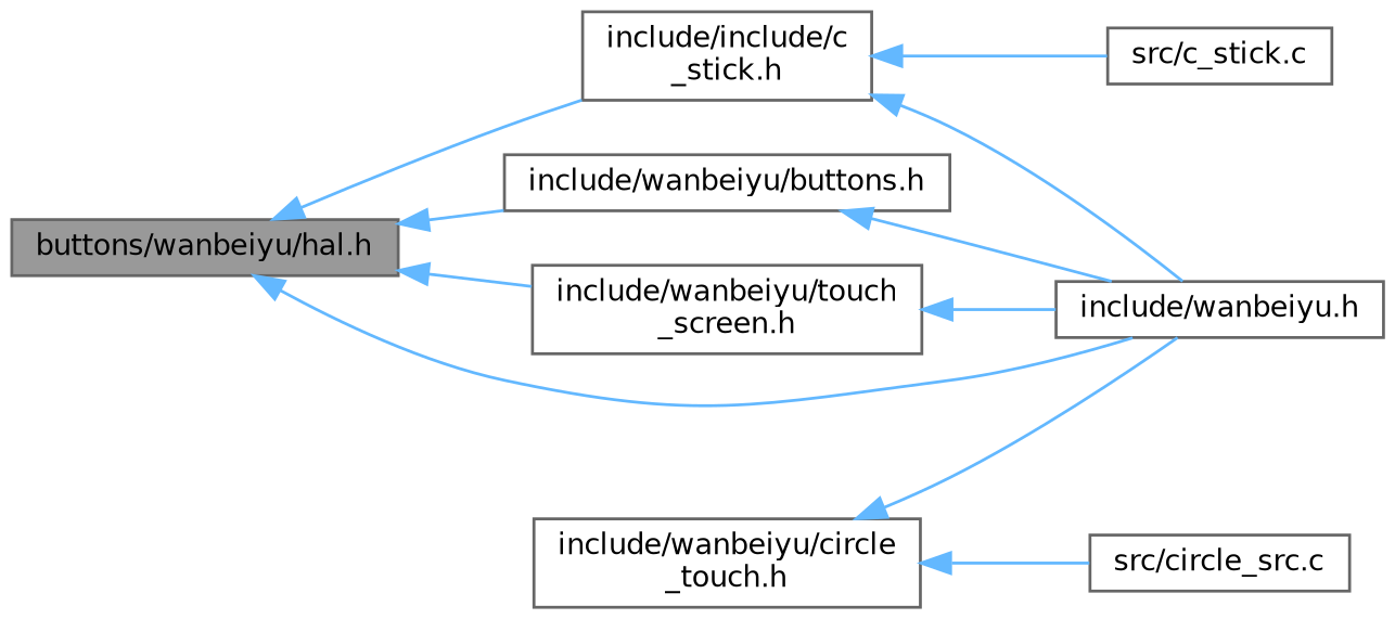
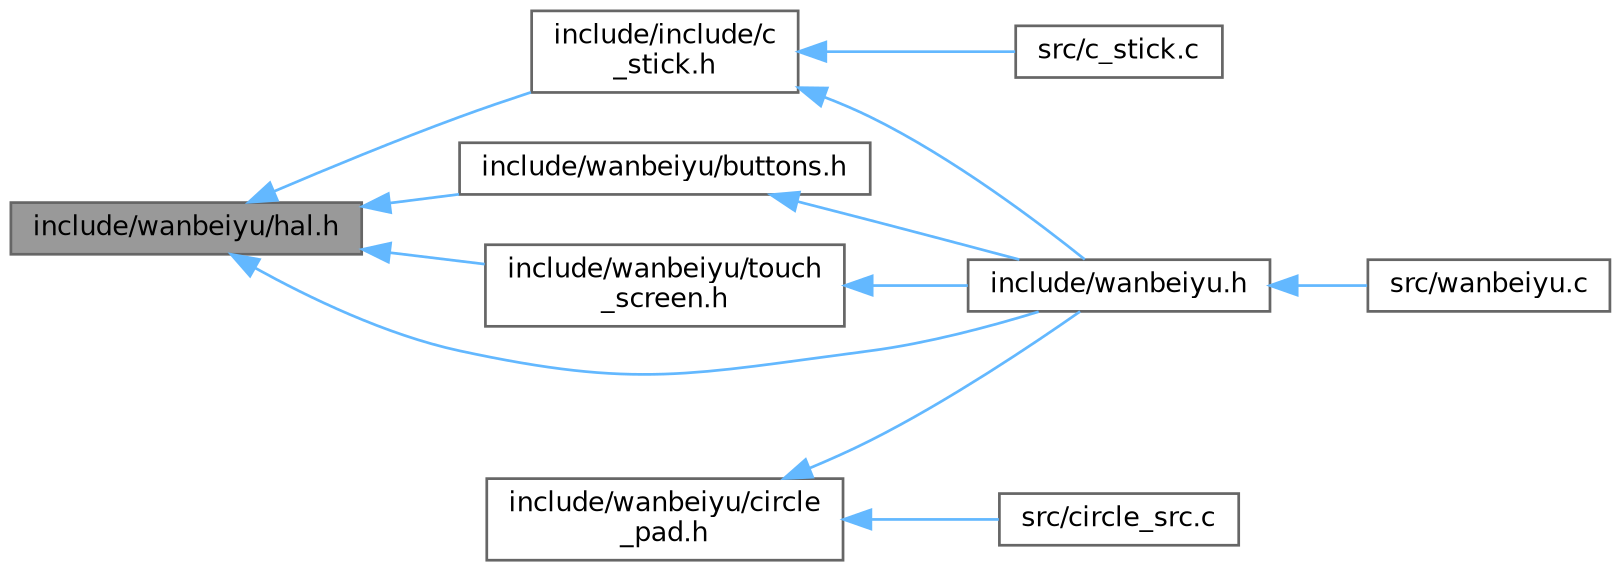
  digraph {
    rankdir=LR
    node [color=grey40 fillcolor=white fontname=Helvetica fontsize=10 shape=box style=filled]
    edge [color=steelblue1 dir=back fontname=Helvetica fontsize=10 labelfontname=Helvetica labelfontsize=10 style=solid]
-   n1 [color=gray40 fillcolor=grey60 fontcolor=black height=0.2 label="buttons/wanbeiyu/hal.h" width=0.4]
+   n1 [color=gray40 fillcolor=grey60 fontcolor=black height=0.2 label="include/wanbeiyu/hal.h" width=0.4]
    n2 [height=0.2 label="include/wanbeiyu/buttons.h" width=0.4]
    n3 [height=0.2 label="include/include/c\l_stick.h" width=0.4]
    n4 [height=0.2 label="include/wanbeiyu/touch\l_screen.h" width=0.4]
    n5 [height=0.2 label="include/wanbeiyu.h" width=0.4]
    n6 [height=0.2 label="src/c_stick.c" width=0.4]
-   n7 [height=0.2 label="include/wanbeiyu/circle\l_touch.h" width=0.4]
+   n7 [height=0.2 label="include/wanbeiyu/circle\l_pad.h" width=0.4]
    n8 [height=0.2 label="src/circle_src.c" width=0.4]
+   n9 [height=0.2 label="src/wanbeiyu.c" width=0.4]
    n1 -> n2
    n1 -> n3
    n1 -> n4
    n1 -> n5
    n2 -> n5
    n3 -> n5
    n3 -> n6
    n4 -> n5
+   n5 -> n9
    n7 -> n5
    n7 -> n8
  }
